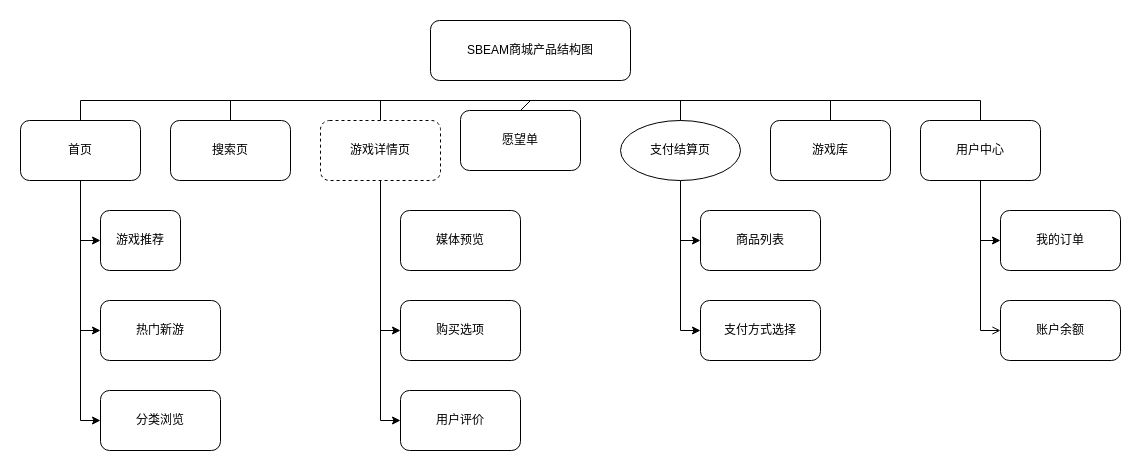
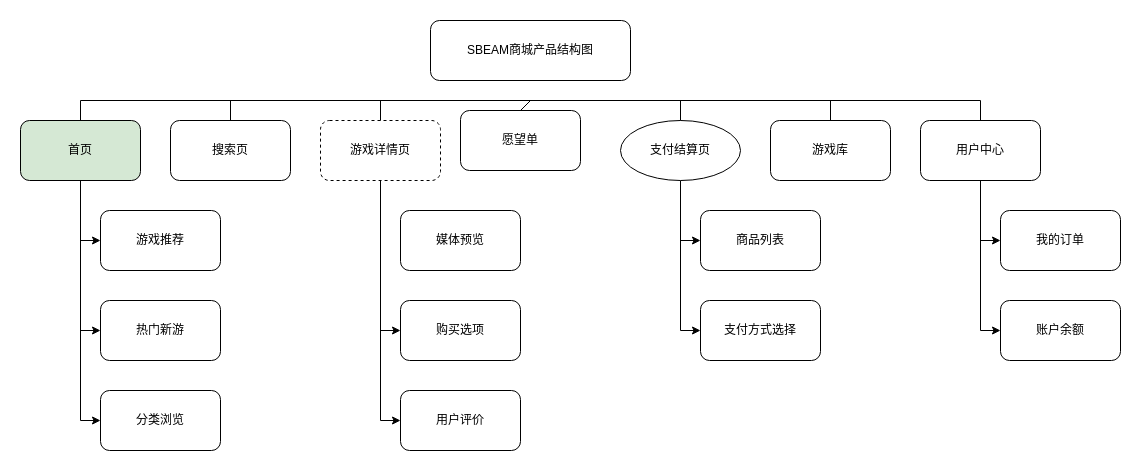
  <mxCell id="0" />
  <mxCell id="1" parent="0" />
  <mxCell id="2" value="SBEAM商城产品结构图" style="rounded=1;whiteSpace=wrap;html=1;" vertex="1" parent="1"><mxGeometry x="430" y="20" width="200" height="60" as="geometry" /></mxCell>
  <mxCell id="3" value="搜索页" style="rounded=1;whiteSpace=wrap;html=1;" vertex="1" parent="1"><mxGeometry x="170" y="120" width="120" height="60" as="geometry" /></mxCell>
  <mxCell id="4" style="edgeStyle=orthogonalEdgeStyle;rounded=0;orthogonalLoop=1;jettySize=auto;html=1;entryX=0;entryY=0.5;entryDx=0;entryDy=0;" edge="1" parent="1" source="6" target="31"><mxGeometry relative="1" as="geometry" /></mxCell>
  <mxCell id="5" style="edgeStyle=orthogonalEdgeStyle;rounded=0;orthogonalLoop=1;jettySize=auto;html=1;entryX=0;entryY=0.5;entryDx=0;entryDy=0;" edge="1" parent="1" source="6" target="32"><mxGeometry relative="1" as="geometry" /></mxCell>
  <mxCell id="6" value="游戏详情页" style="rounded=1;whiteSpace=wrap;html=1;dashed=1;" vertex="1" parent="1"><mxGeometry x="320" y="120" width="120" height="60" as="geometry" /></mxCell>
  <mxCell id="7" style="edgeStyle=orthogonalEdgeStyle;rounded=0;orthogonalLoop=1;jettySize=auto;html=1;entryX=0;entryY=0.5;entryDx=0;entryDy=0;" edge="1" parent="1" source="9" target="33"><mxGeometry relative="1" as="geometry" /></mxCell>
  <mxCell id="8" style="edgeStyle=orthogonalEdgeStyle;rounded=0;orthogonalLoop=1;jettySize=auto;html=1;entryX=0;entryY=0.5;entryDx=0;entryDy=0;" edge="1" parent="1" source="9" target="34"><mxGeometry relative="1" as="geometry" /></mxCell>
  <mxCell id="9" value="支付结算页" style="ellipse;whiteSpace=wrap;html=1;" vertex="1" parent="1"><mxGeometry x="620" y="120" width="120" height="60" as="geometry" /></mxCell>
  <mxCell id="10" value="愿望单" style="rounded=1;whiteSpace=wrap;html=1;" vertex="1" parent="1"><mxGeometry x="460" y="110" width="120" height="60" as="geometry" /></mxCell>
  <mxCell id="11" value="游戏库" style="rounded=1;whiteSpace=wrap;html=1;" vertex="1" parent="1"><mxGeometry x="770" y="120" width="120" height="60" as="geometry" /></mxCell>
  <mxCell id="12" style="edgeStyle=orthogonalEdgeStyle;rounded=0;orthogonalLoop=1;jettySize=auto;html=1;exitX=0.5;exitY=1;exitDx=0;exitDy=0;entryX=0;entryY=0.5;entryDx=0;entryDy=0;" edge="1" parent="1" source="15" target="27"><mxGeometry relative="1" as="geometry" /></mxCell>
  <mxCell id="13" style="edgeStyle=orthogonalEdgeStyle;rounded=0;orthogonalLoop=1;jettySize=auto;html=1;entryX=0;entryY=0.5;entryDx=0;entryDy=0;" edge="1" parent="1" source="15" target="28"><mxGeometry relative="1" as="geometry" /></mxCell>
  <mxCell id="14" style="edgeStyle=orthogonalEdgeStyle;rounded=0;orthogonalLoop=1;jettySize=auto;html=1;entryX=0;entryY=0.5;entryDx=0;entryDy=0;" edge="1" parent="1" source="15" target="29"><mxGeometry relative="1" as="geometry" /></mxCell>
- <mxCell id="15" value="首页" style="rounded=1;whiteSpace=wrap;html=1;" vertex="1" parent="1"><mxGeometry x="20" y="120" width="120" height="60" as="geometry" /></mxCell>
+ <mxCell id="15" value="首页" style="rounded=1;whiteSpace=wrap;html=1;fillColor=#d5e8d4;" vertex="1" parent="1"><mxGeometry x="20" y="120" width="120" height="60" as="geometry" /></mxCell>
  <mxCell id="16" style="edgeStyle=orthogonalEdgeStyle;rounded=0;orthogonalLoop=1;jettySize=auto;html=1;entryX=0;entryY=0.5;entryDx=0;entryDy=0;" edge="1" parent="1" source="18" target="35"><mxGeometry relative="1" as="geometry" /></mxCell>
- <mxCell id="17" style="edgeStyle=orthogonalEdgeStyle;rounded=0;orthogonalLoop=1;jettySize=auto;html=1;entryX=0;entryY=0.5;entryDx=0;entryDy=0;endArrow=open;" edge="1" parent="1" source="18" target="36"><mxGeometry relative="1" as="geometry" /></mxCell>
+ <mxCell id="17" style="edgeStyle=orthogonalEdgeStyle;rounded=0;orthogonalLoop=1;jettySize=auto;html=1;entryX=0;entryY=0.5;entryDx=0;entryDy=0;" edge="1" parent="1" source="18" target="36"><mxGeometry relative="1" as="geometry" /></mxCell>
  <mxCell id="18" value="用户中心" style="rounded=1;whiteSpace=wrap;html=1;" vertex="1" parent="1"><mxGeometry x="920" y="120" width="120" height="60" as="geometry" /></mxCell>
  <mxCell id="19" value="" style="endArrow=none;html=1;rounded=0;" edge="1" parent="1"><mxGeometry width="50" height="50" relative="1" as="geometry"><mxPoint x="80" y="100" as="sourcePoint" /><mxPoint x="980" y="100" as="targetPoint" /></mxGeometry></mxCell>
  <mxCell id="20" value="" style="endArrow=none;html=1;rounded=0;" edge="1" parent="1" source="15"><mxGeometry width="50" height="50" relative="1" as="geometry"><mxPoint x="300" y="330" as="sourcePoint" /><mxPoint x="80" y="100" as="targetPoint" /></mxGeometry></mxCell>
  <mxCell id="21" value="" style="endArrow=none;html=1;rounded=0;exitX=0.5;exitY=0;exitDx=0;exitDy=0;" edge="1" parent="1" source="3"><mxGeometry width="50" height="50" relative="1" as="geometry"><mxPoint x="90" y="130" as="sourcePoint" /><mxPoint x="230" y="100" as="targetPoint" /></mxGeometry></mxCell>
  <mxCell id="22" value="" style="endArrow=none;html=1;rounded=0;entryX=0.5;entryY=0;entryDx=0;entryDy=0;" edge="1" parent="1" target="6"><mxGeometry width="50" height="50" relative="1" as="geometry"><mxPoint x="380" y="100" as="sourcePoint" /><mxPoint x="350" y="280" as="targetPoint" /></mxGeometry></mxCell>
  <mxCell id="23" value="" style="endArrow=none;html=1;rounded=0;entryX=0.5;entryY=0;entryDx=0;entryDy=0;" edge="1" parent="1" target="10"><mxGeometry width="50" height="50" relative="1" as="geometry"><mxPoint x="530" y="100" as="sourcePoint" /><mxPoint x="350" y="280" as="targetPoint" /></mxGeometry></mxCell>
  <mxCell id="24" value="" style="endArrow=none;html=1;rounded=0;entryX=0.5;entryY=0;entryDx=0;entryDy=0;" edge="1" parent="1" target="9"><mxGeometry width="50" height="50" relative="1" as="geometry"><mxPoint x="680" y="100" as="sourcePoint" /><mxPoint x="350" y="280" as="targetPoint" /></mxGeometry></mxCell>
  <mxCell id="25" value="" style="endArrow=none;html=1;rounded=0;entryX=0.5;entryY=0;entryDx=0;entryDy=0;" edge="1" parent="1" target="11"><mxGeometry width="50" height="50" relative="1" as="geometry"><mxPoint x="830" y="100" as="sourcePoint" /><mxPoint x="350" y="280" as="targetPoint" /></mxGeometry></mxCell>
  <mxCell id="26" value="" style="endArrow=none;html=1;rounded=0;entryX=0.5;entryY=0;entryDx=0;entryDy=0;" edge="1" parent="1" target="18"><mxGeometry width="50" height="50" relative="1" as="geometry"><mxPoint x="980" y="100" as="sourcePoint" /><mxPoint x="350" y="280" as="targetPoint" /></mxGeometry></mxCell>
- <mxCell id="27" value="游戏推荐" style="rounded=1;whiteSpace=wrap;html=1;" vertex="1" parent="1"><mxGeometry x="100" y="210" width="80" height="60" as="geometry" /></mxCell>
+ <mxCell id="27" value="游戏推荐" style="rounded=1;whiteSpace=wrap;html=1;" vertex="1" parent="1"><mxGeometry x="100" y="210" width="120" height="60" as="geometry" /></mxCell>
  <mxCell id="28" value="热门新游" style="rounded=1;whiteSpace=wrap;html=1;" vertex="1" parent="1"><mxGeometry x="100" y="300" width="120" height="60" as="geometry" /></mxCell>
  <mxCell id="29" value="分类浏览" style="rounded=1;whiteSpace=wrap;html=1;" vertex="1" parent="1"><mxGeometry x="100" y="390" width="120" height="60" as="geometry" /></mxCell>
  <mxCell id="30" value="媒体预览" style="rounded=1;whiteSpace=wrap;html=1;" vertex="1" parent="1"><mxGeometry x="400" y="210" width="120" height="60" as="geometry" /></mxCell>
  <mxCell id="31" value="购买选项" style="rounded=1;whiteSpace=wrap;html=1;" vertex="1" parent="1"><mxGeometry x="400" y="300" width="120" height="60" as="geometry" /></mxCell>
  <mxCell id="32" value="用户评价" style="rounded=1;whiteSpace=wrap;html=1;" vertex="1" parent="1"><mxGeometry x="400" y="390" width="120" height="60" as="geometry" /></mxCell>
  <mxCell id="33" value="商品列表" style="rounded=1;whiteSpace=wrap;html=1;" vertex="1" parent="1"><mxGeometry x="700" y="210" width="120" height="60" as="geometry" /></mxCell>
  <mxCell id="34" value="支付方式选择" style="rounded=1;whiteSpace=wrap;html=1;" vertex="1" parent="1"><mxGeometry x="700" y="300" width="120" height="60" as="geometry" /></mxCell>
  <mxCell id="35" value="我的订单" style="rounded=1;whiteSpace=wrap;html=1;" vertex="1" parent="1"><mxGeometry x="1000" y="210" width="120" height="60" as="geometry" /></mxCell>
  <mxCell id="36" value="账户余额" style="rounded=1;whiteSpace=wrap;html=1;" vertex="1" parent="1"><mxGeometry x="1000" y="300" width="120" height="60" as="geometry" /></mxCell>
